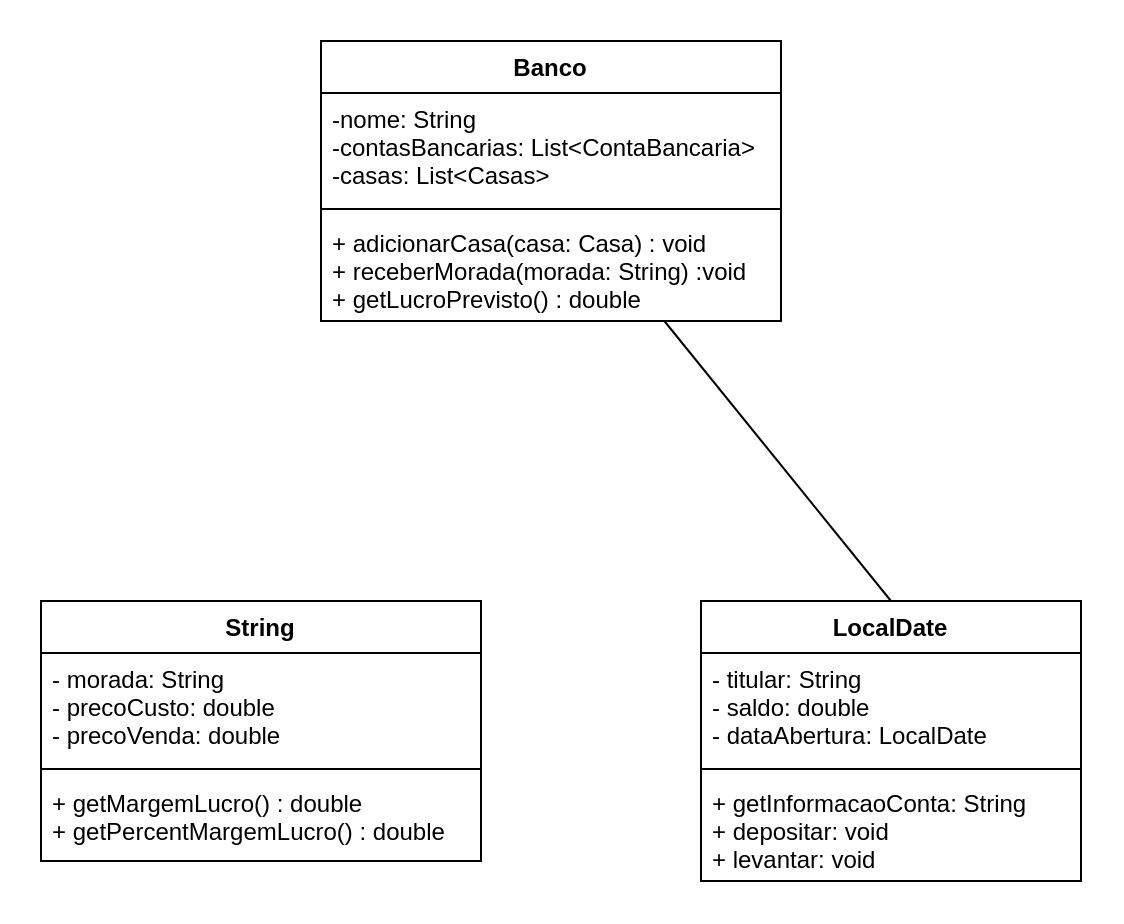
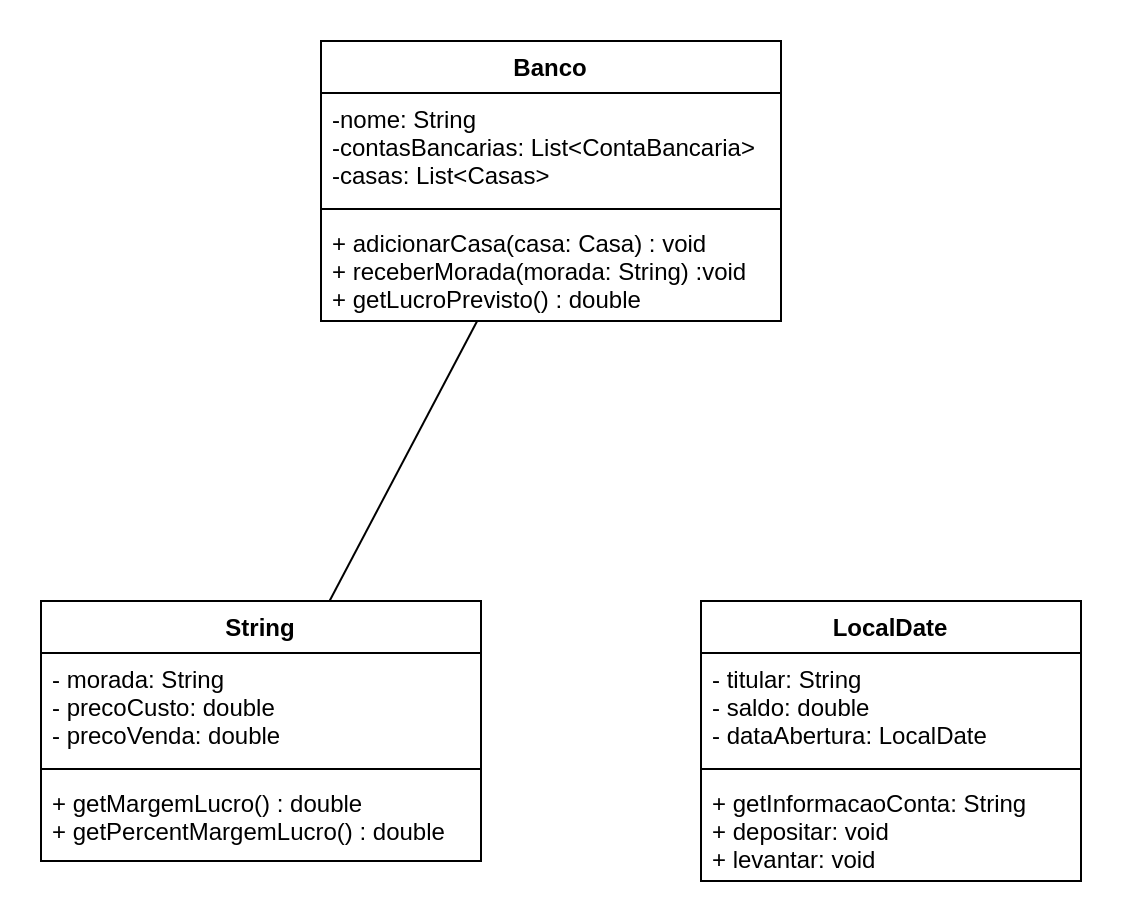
  <mxCell id="0" />
  <mxCell id="1" parent="0" />
  <mxCell id="2" value="Banco" style="swimlane;fontStyle=1;align=center;verticalAlign=top;childLayout=stackLayout;horizontal=1;startSize=26;horizontalStack=0;resizeParent=1;resizeParentMax=0;resizeLast=0;collapsible=1;marginBottom=0;" parent="1" vertex="1"><mxGeometry x="160" y="20" width="230" height="140" as="geometry" /></mxCell>
  <mxCell id="3" value="-nome: String&#10;-contasBancarias: List&lt;ContaBancaria&gt;&#10;-casas: List&lt;Casas&gt;&#10; " style="text;strokeColor=none;fillColor=none;align=left;verticalAlign=top;spacingLeft=4;spacingRight=4;overflow=hidden;rotatable=0;points=[[0,0.5],[1,0.5]];portConstraint=eastwest;" parent="2" vertex="1"><mxGeometry y="26" width="230" height="54" as="geometry" /></mxCell>
  <mxCell id="4" value="" style="line;strokeWidth=1;fillColor=none;align=left;verticalAlign=middle;spacingTop=-1;spacingLeft=3;spacingRight=3;rotatable=0;labelPosition=right;points=[];portConstraint=eastwest;" parent="2" vertex="1"><mxGeometry y="80" width="230" height="8" as="geometry" /></mxCell>
  <mxCell id="5" value="+ adicionarCasa(casa: Casa) : void&#10;+ receberMorada(morada: String) :void&#10;+ getLucroPrevisto() : double" style="text;strokeColor=none;fillColor=none;align=left;verticalAlign=top;spacingLeft=4;spacingRight=4;overflow=hidden;rotatable=0;points=[[0,0.5],[1,0.5]];portConstraint=eastwest;" parent="2" vertex="1"><mxGeometry y="88" width="230" height="52" as="geometry" /></mxCell>
  <mxCell id="6" value="LocalDate" style="swimlane;fontStyle=1;align=center;verticalAlign=top;childLayout=stackLayout;horizontal=1;startSize=26;horizontalStack=0;resizeParent=1;resizeParentMax=0;resizeLast=0;collapsible=1;marginBottom=0;" parent="1" vertex="1"><mxGeometry x="350" y="300" width="190" height="140" as="geometry" /></mxCell>
  <mxCell id="7" value="- titular: String&#10;- saldo: double&#10;- dataAbertura: LocalDate" style="text;strokeColor=none;fillColor=none;align=left;verticalAlign=top;spacingLeft=4;spacingRight=4;overflow=hidden;rotatable=0;points=[[0,0.5],[1,0.5]];portConstraint=eastwest;" parent="6" vertex="1"><mxGeometry y="26" width="190" height="54" as="geometry" /></mxCell>
  <mxCell id="8" value="" style="line;strokeWidth=1;fillColor=none;align=left;verticalAlign=middle;spacingTop=-1;spacingLeft=3;spacingRight=3;rotatable=0;labelPosition=right;points=[];portConstraint=eastwest;" parent="6" vertex="1"><mxGeometry y="80" width="190" height="8" as="geometry" /></mxCell>
  <mxCell id="9" value="+ getInformacaoConta: String&#10;+ depositar: void&#10;+ levantar: void&#10; " style="text;strokeColor=none;fillColor=none;align=left;verticalAlign=top;spacingLeft=4;spacingRight=4;overflow=hidden;rotatable=0;points=[[0,0.5],[1,0.5]];portConstraint=eastwest;" parent="6" vertex="1"><mxGeometry y="88" width="190" height="52" as="geometry" /></mxCell>
  <mxCell id="10" value="String" style="swimlane;fontStyle=1;align=center;verticalAlign=top;childLayout=stackLayout;horizontal=1;startSize=26;horizontalStack=0;resizeParent=1;resizeParentMax=0;resizeLast=0;collapsible=1;marginBottom=0;" parent="1" vertex="1"><mxGeometry x="20" y="300" width="220" height="130" as="geometry" /></mxCell>
  <mxCell id="11" value="- morada: String&#10;- precoCusto: double&#10;- precoVenda: double" style="text;strokeColor=none;fillColor=none;align=left;verticalAlign=top;spacingLeft=4;spacingRight=4;overflow=hidden;rotatable=0;points=[[0,0.5],[1,0.5]];portConstraint=eastwest;" parent="10" vertex="1"><mxGeometry y="26" width="220" height="54" as="geometry" /></mxCell>
  <mxCell id="12" value="" style="line;strokeWidth=1;fillColor=none;align=left;verticalAlign=middle;spacingTop=-1;spacingLeft=3;spacingRight=3;rotatable=0;labelPosition=right;points=[];portConstraint=eastwest;" parent="10" vertex="1"><mxGeometry y="80" width="220" height="8" as="geometry" /></mxCell>
  <mxCell id="13" value="+ getMargemLucro() : double&#10;+ getPercentMargemLucro() : double" style="text;strokeColor=none;fillColor=none;align=left;verticalAlign=top;spacingLeft=4;spacingRight=4;overflow=hidden;rotatable=0;points=[[0,0.5],[1,0.5]];portConstraint=eastwest;" parent="10" vertex="1"><mxGeometry y="88" width="220" height="42" as="geometry" /></mxCell>
- <mxCell id="14" value="" style="endArrow=none;html=1;rounded=0;entryX=0.5;entryY=0;entryDx=0;entryDy=0;" parent="1" source="2" target="6" edge="1"><mxGeometry width="50" height="50" relative="1" as="geometry"><mxPoint x="270" y="410" as="sourcePoint" /><mxPoint x="320" y="360" as="targetPoint" /></mxGeometry></mxCell>
+ <mxCell id="15" value="" style="endArrow=none;html=1;rounded=0;" parent="1" source="2" target="10" edge="1"><mxGeometry width="50" height="50" relative="1" as="geometry"><mxPoint x="360" y="204.286" as="sourcePoint" /><mxPoint x="560" y="380" as="targetPoint" /></mxGeometry></mxCell>
